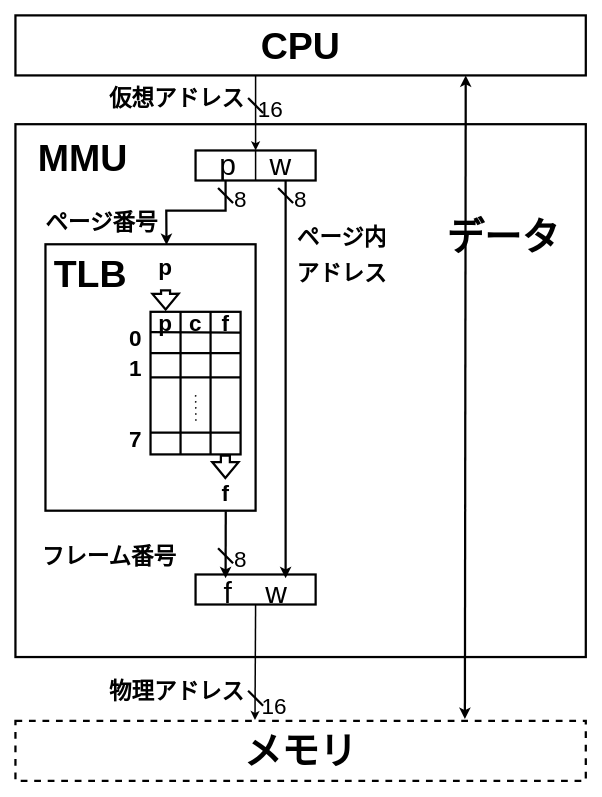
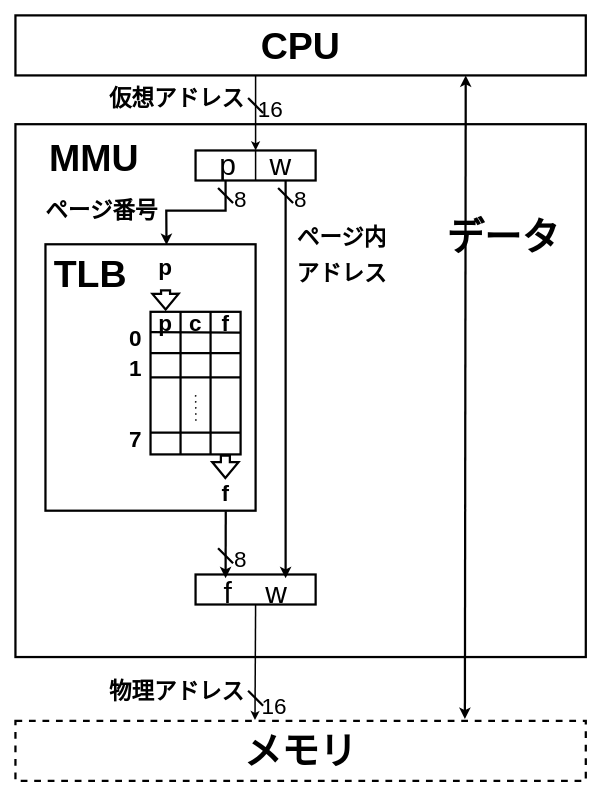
  <mxCell id="0" />
  <mxCell id="1" parent="0" />
  <mxCell id="2" value="" style="rounded=0;whiteSpace=wrap;html=1;fillColor=none;strokeWidth=3;" parent="1" vertex="1"><mxGeometry x="20" y="165" width="760" height="710" as="geometry" /></mxCell>
  <mxCell id="3" value="&lt;font style=&quot;font-size: 50px;&quot;&gt;&lt;b&gt;CPU&lt;/b&gt;&lt;/font&gt;" style="rounded=0;whiteSpace=wrap;html=1;strokeWidth=3;fillColor=none;" parent="1" vertex="1"><mxGeometry x="20" y="20" width="760" height="80" as="geometry" /></mxCell>
  <mxCell id="4" value="&lt;b&gt;メモリ&lt;/b&gt;" style="rounded=0;whiteSpace=wrap;html=1;strokeWidth=3;fontSize=50;fillColor=none;dashed=1;" parent="1" vertex="1"><mxGeometry x="20" y="960" width="760" height="80" as="geometry" /></mxCell>
  <mxCell id="5" value="" style="endArrow=classic;startArrow=classic;html=1;rounded=0;fontSize=50;strokeWidth=3;exitX=0.788;exitY=-0.029;exitDx=0;exitDy=0;exitPerimeter=0;" parent="1" source="4" edge="1"><mxGeometry width="50" height="50" relative="1" as="geometry"><mxPoint x="699" y="600" as="sourcePoint" /><mxPoint x="620" y="100" as="targetPoint" /></mxGeometry></mxCell>
  <mxCell id="6" value="&lt;b&gt;データ&lt;/b&gt;" style="text;html=1;strokeColor=none;fillColor=none;align=center;verticalAlign=middle;whiteSpace=wrap;rounded=0;fontSize=50;" parent="1" vertex="1"><mxGeometry x="590" y="285" width="160" height="60" as="geometry" /></mxCell>
  <mxCell id="7" value="" style="rounded=0;whiteSpace=wrap;html=1;strokeWidth=3;fontSize=50;fillColor=none;" parent="1" vertex="1"><mxGeometry x="260" y="200" width="160" height="40" as="geometry" /></mxCell>
  <mxCell id="8" value="" style="endArrow=none;html=1;rounded=0;strokeWidth=2;fontSize=50;entryX=0.5;entryY=0;entryDx=0;entryDy=0;startArrow=none;" parent="1" target="7" edge="1"><mxGeometry width="50" height="50" relative="1" as="geometry"><mxPoint x="340" y="200" as="sourcePoint" /><mxPoint x="390" y="340" as="targetPoint" /></mxGeometry></mxCell>
  <mxCell id="9" value="" style="rounded=0;whiteSpace=wrap;html=1;strokeWidth=3;fontSize=50;fillColor=none;" parent="1" vertex="1"><mxGeometry x="260" y="765" width="160" height="40" as="geometry" /></mxCell>
  <mxCell id="10" value="&lt;font style=&quot;font-size: 40px;&quot;&gt;f &amp;nbsp; &amp;nbsp;w&lt;/font&gt;" style="text;html=1;strokeColor=none;fillColor=none;align=center;verticalAlign=middle;whiteSpace=wrap;rounded=0;fontSize=50;" parent="1" vertex="1"><mxGeometry x="260" y="770" width="160" height="30" as="geometry" /></mxCell>
  <mxCell id="11" value="" style="endArrow=none;html=1;rounded=0;strokeWidth=2;fontSize=50;entryX=0.5;entryY=0;entryDx=0;entryDy=0;" parent="1" target="7" edge="1"><mxGeometry width="50" height="50" relative="1" as="geometry"><mxPoint x="340" y="240" as="sourcePoint" /><mxPoint x="380" y="200" as="targetPoint" /></mxGeometry></mxCell>
  <mxCell id="12" value="" style="rounded=0;whiteSpace=wrap;html=1;strokeWidth=3;fontSize=40;fillColor=none;" parent="1" vertex="1"><mxGeometry x="60" y="325" width="280" height="355" as="geometry" /></mxCell>
  <mxCell id="13" value="" style="endArrow=classic;html=1;rounded=0;strokeWidth=3;fontSize=40;exitX=0.75;exitY=1;exitDx=0;exitDy=0;entryX=0.75;entryY=0;entryDx=0;entryDy=0;" parent="1" source="7" target="10" edge="1"><mxGeometry width="50" height="50" relative="1" as="geometry"><mxPoint x="400" y="240" as="sourcePoint" /><mxPoint x="380" y="400" as="targetPoint" /></mxGeometry></mxCell>
  <mxCell id="14" value="&lt;font style=&quot;font-size: 40px;&quot;&gt;p &amp;nbsp; &amp;nbsp;w&lt;/font&gt;" style="text;html=1;strokeColor=none;fillColor=none;align=center;verticalAlign=middle;whiteSpace=wrap;rounded=0;fontSize=50;" parent="1" vertex="1"><mxGeometry x="260" y="200" width="160" height="30" as="geometry" /></mxCell>
  <mxCell id="15" value="&lt;font style=&quot;font-size: 30px;&quot;&gt;&lt;b&gt;ページ内&lt;br&gt;アドレス&lt;/b&gt;&lt;/font&gt;" style="text;html=1;strokeColor=none;fillColor=none;align=center;verticalAlign=middle;whiteSpace=wrap;rounded=0;fontSize=40;" parent="1" vertex="1"><mxGeometry x="370" y="320" width="170" height="30" as="geometry" /></mxCell>
  <mxCell id="16" value="" style="endArrow=classic;html=1;rounded=0;strokeWidth=2;fontSize=30;" parent="1" edge="1"><mxGeometry width="50" height="50" relative="1" as="geometry"><mxPoint x="340" y="100" as="sourcePoint" /><mxPoint x="340" y="200" as="targetPoint" /></mxGeometry></mxCell>
  <mxCell id="17" value="" style="endArrow=classic;html=1;rounded=0;strokeWidth=3;fontSize=30;exitX=0.25;exitY=1;exitDx=0;exitDy=0;entryX=0.576;entryY=0.003;entryDx=0;entryDy=0;entryPerimeter=0;" parent="1" source="7" target="12" edge="1"><mxGeometry width="50" height="50" relative="1" as="geometry"><mxPoint x="300" y="290" as="sourcePoint" /><mxPoint x="350" y="240" as="targetPoint" /><Array as="points"><mxPoint x="300" y="280" /><mxPoint x="221" y="280" /></Array></mxGeometry></mxCell>
  <mxCell id="18" value="" style="endArrow=classic;html=1;rounded=0;strokeWidth=3;fontSize=30;entryX=0.25;entryY=0;entryDx=0;entryDy=0;exitX=0.858;exitY=1.002;exitDx=0;exitDy=0;exitPerimeter=0;" parent="1" source="12" target="10" edge="1"><mxGeometry width="50" height="50" relative="1" as="geometry"><mxPoint x="300" y="290" as="sourcePoint" /><mxPoint x="350" y="240" as="targetPoint" /><Array as="points" /></mxGeometry></mxCell>
  <mxCell id="19" value="" style="endArrow=classic;html=1;rounded=0;strokeWidth=2;fontSize=30;exitX=0.5;exitY=1;exitDx=0;exitDy=0;entryX=0.42;entryY=-0.014;entryDx=0;entryDy=0;entryPerimeter=0;" parent="1" source="9" target="4" edge="1"><mxGeometry width="50" height="50" relative="1" as="geometry"><mxPoint x="300" y="430" as="sourcePoint" /><mxPoint x="350" y="380" as="targetPoint" /></mxGeometry></mxCell>
- <mxCell id="20" value="&lt;b&gt;&lt;font style=&quot;font-size: 50px;&quot;&gt;MMU&lt;/font&gt;&lt;/b&gt;" style="text;html=1;strokeColor=none;fillColor=none;align=center;verticalAlign=middle;whiteSpace=wrap;rounded=0;fontSize=30;" parent="1" vertex="1"><mxGeometry x="30" y="170" width="160" height="80" as="geometry" /></mxCell>
- <mxCell id="21" value="&lt;b&gt;ページ番号&lt;/b&gt;" style="text;html=1;strokeColor=none;fillColor=none;align=center;verticalAlign=middle;whiteSpace=wrap;rounded=0;fontSize=30;" parent="1" vertex="1"><mxGeometry x="40" y="275" width="190" height="40" as="geometry" /></mxCell>
- <mxCell id="22" value="&lt;b&gt;フレーム番号&lt;/b&gt;" style="text;html=1;strokeColor=none;fillColor=none;align=center;verticalAlign=middle;whiteSpace=wrap;rounded=0;fontSize=30;" parent="1" vertex="1"><mxGeometry x="50" y="720" width="190" height="40" as="geometry" /></mxCell>
+ <mxCell id="20" value="&lt;b&gt;&lt;font style=&quot;font-size: 50px;&quot;&gt;MMU&lt;/font&gt;&lt;/b&gt;" style="text;html=1;strokeColor=none;fillColor=none;align=center;verticalAlign=middle;whiteSpace=wrap;rounded=0;fontSize=30;" parent="1" vertex="1"><mxGeometry x="45" y="170" width="160" height="80" as="geometry" /></mxCell>
+ <mxCell id="21" value="&lt;b&gt;ページ番号&lt;/b&gt;" style="text;html=1;strokeColor=none;fillColor=none;align=center;verticalAlign=middle;whiteSpace=wrap;rounded=0;fontSize=30;" parent="1" vertex="1"><mxGeometry x="40" y="260" width="190" height="40" as="geometry" /></mxCell>
  <mxCell id="23" value="" style="endArrow=none;html=1;rounded=0;fontSize=30;strokeWidth=3;" parent="1" edge="1"><mxGeometry width="50" height="50" relative="1" as="geometry"><mxPoint x="310" y="270" as="sourcePoint" /><mxPoint x="290" y="250" as="targetPoint" /></mxGeometry></mxCell>
  <mxCell id="24" value="8" style="text;html=1;strokeColor=none;fillColor=none;align=center;verticalAlign=middle;whiteSpace=wrap;rounded=0;fontSize=30;" parent="1" vertex="1"><mxGeometry x="310" y="250" width="20" height="30" as="geometry" /></mxCell>
  <mxCell id="25" value="" style="endArrow=none;html=1;rounded=0;fontSize=30;strokeWidth=3;" parent="1" edge="1"><mxGeometry width="50" height="50" relative="1" as="geometry"><mxPoint x="390" y="270" as="sourcePoint" /><mxPoint x="370" y="250" as="targetPoint" /></mxGeometry></mxCell>
  <mxCell id="26" value="8" style="text;html=1;strokeColor=none;fillColor=none;align=center;verticalAlign=middle;whiteSpace=wrap;rounded=0;fontSize=30;" parent="1" vertex="1"><mxGeometry x="390" y="250" width="20" height="30" as="geometry" /></mxCell>
  <mxCell id="27" value="" style="endArrow=none;html=1;rounded=0;fontSize=30;strokeWidth=3;" parent="1" edge="1"><mxGeometry width="50" height="50" relative="1" as="geometry"><mxPoint x="310" y="750" as="sourcePoint" /><mxPoint x="290" y="730" as="targetPoint" /></mxGeometry></mxCell>
  <mxCell id="28" value="8" style="text;html=1;strokeColor=none;fillColor=none;align=center;verticalAlign=middle;whiteSpace=wrap;rounded=0;fontSize=30;" parent="1" vertex="1"><mxGeometry x="310" y="730" width="20" height="30" as="geometry" /></mxCell>
  <mxCell id="29" value="" style="endArrow=none;html=1;rounded=0;fontSize=30;strokeWidth=3;" parent="1" edge="1"><mxGeometry width="50" height="50" relative="1" as="geometry"><mxPoint x="350" y="940" as="sourcePoint" /><mxPoint x="330" y="920" as="targetPoint" /></mxGeometry></mxCell>
  <mxCell id="30" value="16" style="text;html=1;strokeColor=none;fillColor=none;align=center;verticalAlign=middle;whiteSpace=wrap;rounded=0;fontSize=30;" parent="1" vertex="1"><mxGeometry x="350" y="925" width="30" height="30" as="geometry" /></mxCell>
  <mxCell id="31" value="" style="endArrow=none;html=1;rounded=0;fontSize=30;strokeWidth=3;" parent="1" edge="1"><mxGeometry width="50" height="50" relative="1" as="geometry"><mxPoint x="350" y="150" as="sourcePoint" /><mxPoint x="330" y="130" as="targetPoint" /></mxGeometry></mxCell>
  <mxCell id="32" value="16" style="text;html=1;strokeColor=none;fillColor=none;align=center;verticalAlign=middle;whiteSpace=wrap;rounded=0;fontSize=30;" parent="1" vertex="1"><mxGeometry x="350" y="130" width="20" height="30" as="geometry" /></mxCell>
  <mxCell id="33" value="" style="rounded=0;whiteSpace=wrap;html=1;strokeWidth=3;fontSize=30;fillColor=none;" parent="1" vertex="1"><mxGeometry x="200" y="415" width="120" height="190" as="geometry" /></mxCell>
  <mxCell id="34" value="" style="endArrow=none;html=1;rounded=0;strokeWidth=3;fontSize=30;" parent="1" edge="1"><mxGeometry width="50" height="50" relative="1" as="geometry"><mxPoint x="280" y="605" as="sourcePoint" /><mxPoint x="280" y="415" as="targetPoint" /></mxGeometry></mxCell>
  <mxCell id="35" value="" style="endArrow=none;html=1;rounded=0;strokeWidth=3;fontSize=30;entryX=0;entryY=0;entryDx=0;entryDy=0;" parent="1" target="46" edge="1"><mxGeometry width="50" height="50" relative="1" as="geometry"><mxPoint x="240" y="605" as="sourcePoint" /><mxPoint x="240" y="410" as="targetPoint" /></mxGeometry></mxCell>
  <mxCell id="36" value="" style="endArrow=none;html=1;rounded=0;strokeWidth=3;fontSize=30;exitX=-0.002;exitY=0.142;exitDx=0;exitDy=0;exitPerimeter=0;entryX=1.001;entryY=0.146;entryDx=0;entryDy=0;entryPerimeter=0;" parent="1" source="33" target="33" edge="1"><mxGeometry width="50" height="50" relative="1" as="geometry"><mxPoint x="130" y="610" as="sourcePoint" /><mxPoint x="180" y="560" as="targetPoint" /></mxGeometry></mxCell>
  <mxCell id="37" value="" style="endArrow=none;html=1;rounded=0;strokeWidth=3;fontSize=30;" parent="1" edge="1"><mxGeometry width="50" height="50" relative="1" as="geometry"><mxPoint x="200" y="502.21" as="sourcePoint" /><mxPoint x="320" y="502.21" as="targetPoint" /></mxGeometry></mxCell>
  <mxCell id="38" value="" style="endArrow=none;html=1;rounded=0;strokeWidth=3;fontSize=30;" parent="1" edge="1"><mxGeometry width="50" height="50" relative="1" as="geometry"><mxPoint x="200" y="576" as="sourcePoint" /><mxPoint x="320" y="576" as="targetPoint" /></mxGeometry></mxCell>
  <mxCell id="39" value="" style="endArrow=none;dashed=1;html=1;dashPattern=1 3;strokeWidth=2;rounded=0;fontSize=30;" parent="1" edge="1"><mxGeometry width="50" height="50" relative="1" as="geometry"><mxPoint x="260.43" y="560" as="sourcePoint" /><mxPoint x="260" y="520" as="targetPoint" /></mxGeometry></mxCell>
  <mxCell id="40" value="&lt;font style=&quot;font-size: 50px;&quot;&gt;&lt;b&gt;TLB&lt;/b&gt;&lt;/font&gt;" style="text;html=1;strokeColor=none;fillColor=none;align=center;verticalAlign=middle;whiteSpace=wrap;rounded=0;fontSize=30;" parent="1" vertex="1"><mxGeometry x="60" y="325" width="120" height="80" as="geometry" /></mxCell>
  <mxCell id="41" value="" style="shape=flexArrow;endArrow=classic;html=1;rounded=0;strokeWidth=3;fontSize=50;entryX=0.168;entryY=-0.008;entryDx=0;entryDy=0;entryPerimeter=0;" parent="1" target="33" edge="1"><mxGeometry width="50" height="50" relative="1" as="geometry"><mxPoint x="220" y="385" as="sourcePoint" /><mxPoint x="180" y="510" as="targetPoint" /></mxGeometry></mxCell>
  <mxCell id="42" value="&lt;font style=&quot;font-size: 30px;&quot;&gt;&lt;b&gt;p&lt;/b&gt;&lt;/font&gt;" style="text;html=1;strokeColor=none;fillColor=none;align=center;verticalAlign=middle;whiteSpace=wrap;rounded=0;fontSize=50;" parent="1" vertex="1"><mxGeometry x="200" y="340" width="40" height="15" as="geometry" /></mxCell>
  <mxCell id="43" value="&lt;font style=&quot;font-size: 30px;&quot;&gt;&lt;b&gt;f&lt;/b&gt;&lt;/font&gt;" style="text;html=1;strokeColor=none;fillColor=none;align=center;verticalAlign=middle;whiteSpace=wrap;rounded=0;fontSize=50;" parent="1" vertex="1"><mxGeometry x="270" y="635" width="60" height="30" as="geometry" /></mxCell>
  <mxCell id="44" value="" style="shape=flexArrow;endArrow=classic;html=1;rounded=0;strokeWidth=3;fontSize=50;entryX=0.168;entryY=-0.008;entryDx=0;entryDy=0;entryPerimeter=0;" parent="1" edge="1"><mxGeometry width="50" height="50" relative="1" as="geometry"><mxPoint x="299.75" y="605" as="sourcePoint" /><mxPoint x="299.7" y="637.76" as="targetPoint" /></mxGeometry></mxCell>
  <mxCell id="45" value="&lt;b&gt;p&lt;/b&gt;" style="text;html=1;strokeColor=none;fillColor=none;align=center;verticalAlign=middle;whiteSpace=wrap;rounded=0;fontSize=30;" parent="1" vertex="1"><mxGeometry x="200" y="415" width="40" height="30" as="geometry" /></mxCell>
  <mxCell id="46" value="&lt;b&gt;c&lt;/b&gt;" style="text;html=1;strokeColor=none;fillColor=none;align=center;verticalAlign=middle;whiteSpace=wrap;rounded=0;fontSize=30;" parent="1" vertex="1"><mxGeometry x="240" y="415" width="40" height="30" as="geometry" /></mxCell>
  <mxCell id="47" value="&lt;b&gt;f&lt;/b&gt;" style="text;html=1;strokeColor=none;fillColor=none;align=center;verticalAlign=middle;whiteSpace=wrap;rounded=0;fontSize=30;" parent="1" vertex="1"><mxGeometry x="280" y="410" width="40" height="40" as="geometry" /></mxCell>
  <mxCell id="48" value="&lt;b&gt;0&lt;/b&gt;" style="text;html=1;strokeColor=none;fillColor=none;align=center;verticalAlign=middle;whiteSpace=wrap;rounded=0;fontSize=30;" parent="1" vertex="1"><mxGeometry x="160" y="440" width="40" height="20" as="geometry" /></mxCell>
  <mxCell id="49" value="" style="endArrow=none;html=1;rounded=0;strokeWidth=3;fontSize=30;" parent="1" edge="1"><mxGeometry width="50" height="50" relative="1" as="geometry"><mxPoint x="200" y="470" as="sourcePoint" /><mxPoint x="320" y="470" as="targetPoint" /></mxGeometry></mxCell>
  <mxCell id="50" value="&lt;b&gt;1&lt;/b&gt;" style="text;html=1;strokeColor=none;fillColor=none;align=center;verticalAlign=middle;whiteSpace=wrap;rounded=0;fontSize=30;" parent="1" vertex="1"><mxGeometry x="160" y="480" width="40" height="20" as="geometry" /></mxCell>
  <mxCell id="51" value="&lt;b&gt;7&lt;/b&gt;" style="text;html=1;strokeColor=none;fillColor=none;align=center;verticalAlign=middle;whiteSpace=wrap;rounded=0;fontSize=30;" parent="1" vertex="1"><mxGeometry x="160" y="575" width="40" height="20" as="geometry" /></mxCell>
  <mxCell id="52" value="&lt;b&gt;仮想アドレス&lt;/b&gt;" style="text;html=1;strokeColor=none;fillColor=none;align=center;verticalAlign=middle;whiteSpace=wrap;rounded=0;fontSize=30;" vertex="1" parent="1"><mxGeometry x="140" y="110" width="190" height="40" as="geometry" /></mxCell>
  <mxCell id="53" value="&lt;b&gt;物理アドレス&lt;/b&gt;" style="text;html=1;strokeColor=none;fillColor=none;align=center;verticalAlign=middle;whiteSpace=wrap;rounded=0;fontSize=30;" vertex="1" parent="1"><mxGeometry x="140" y="900" width="190" height="40" as="geometry" /></mxCell>
